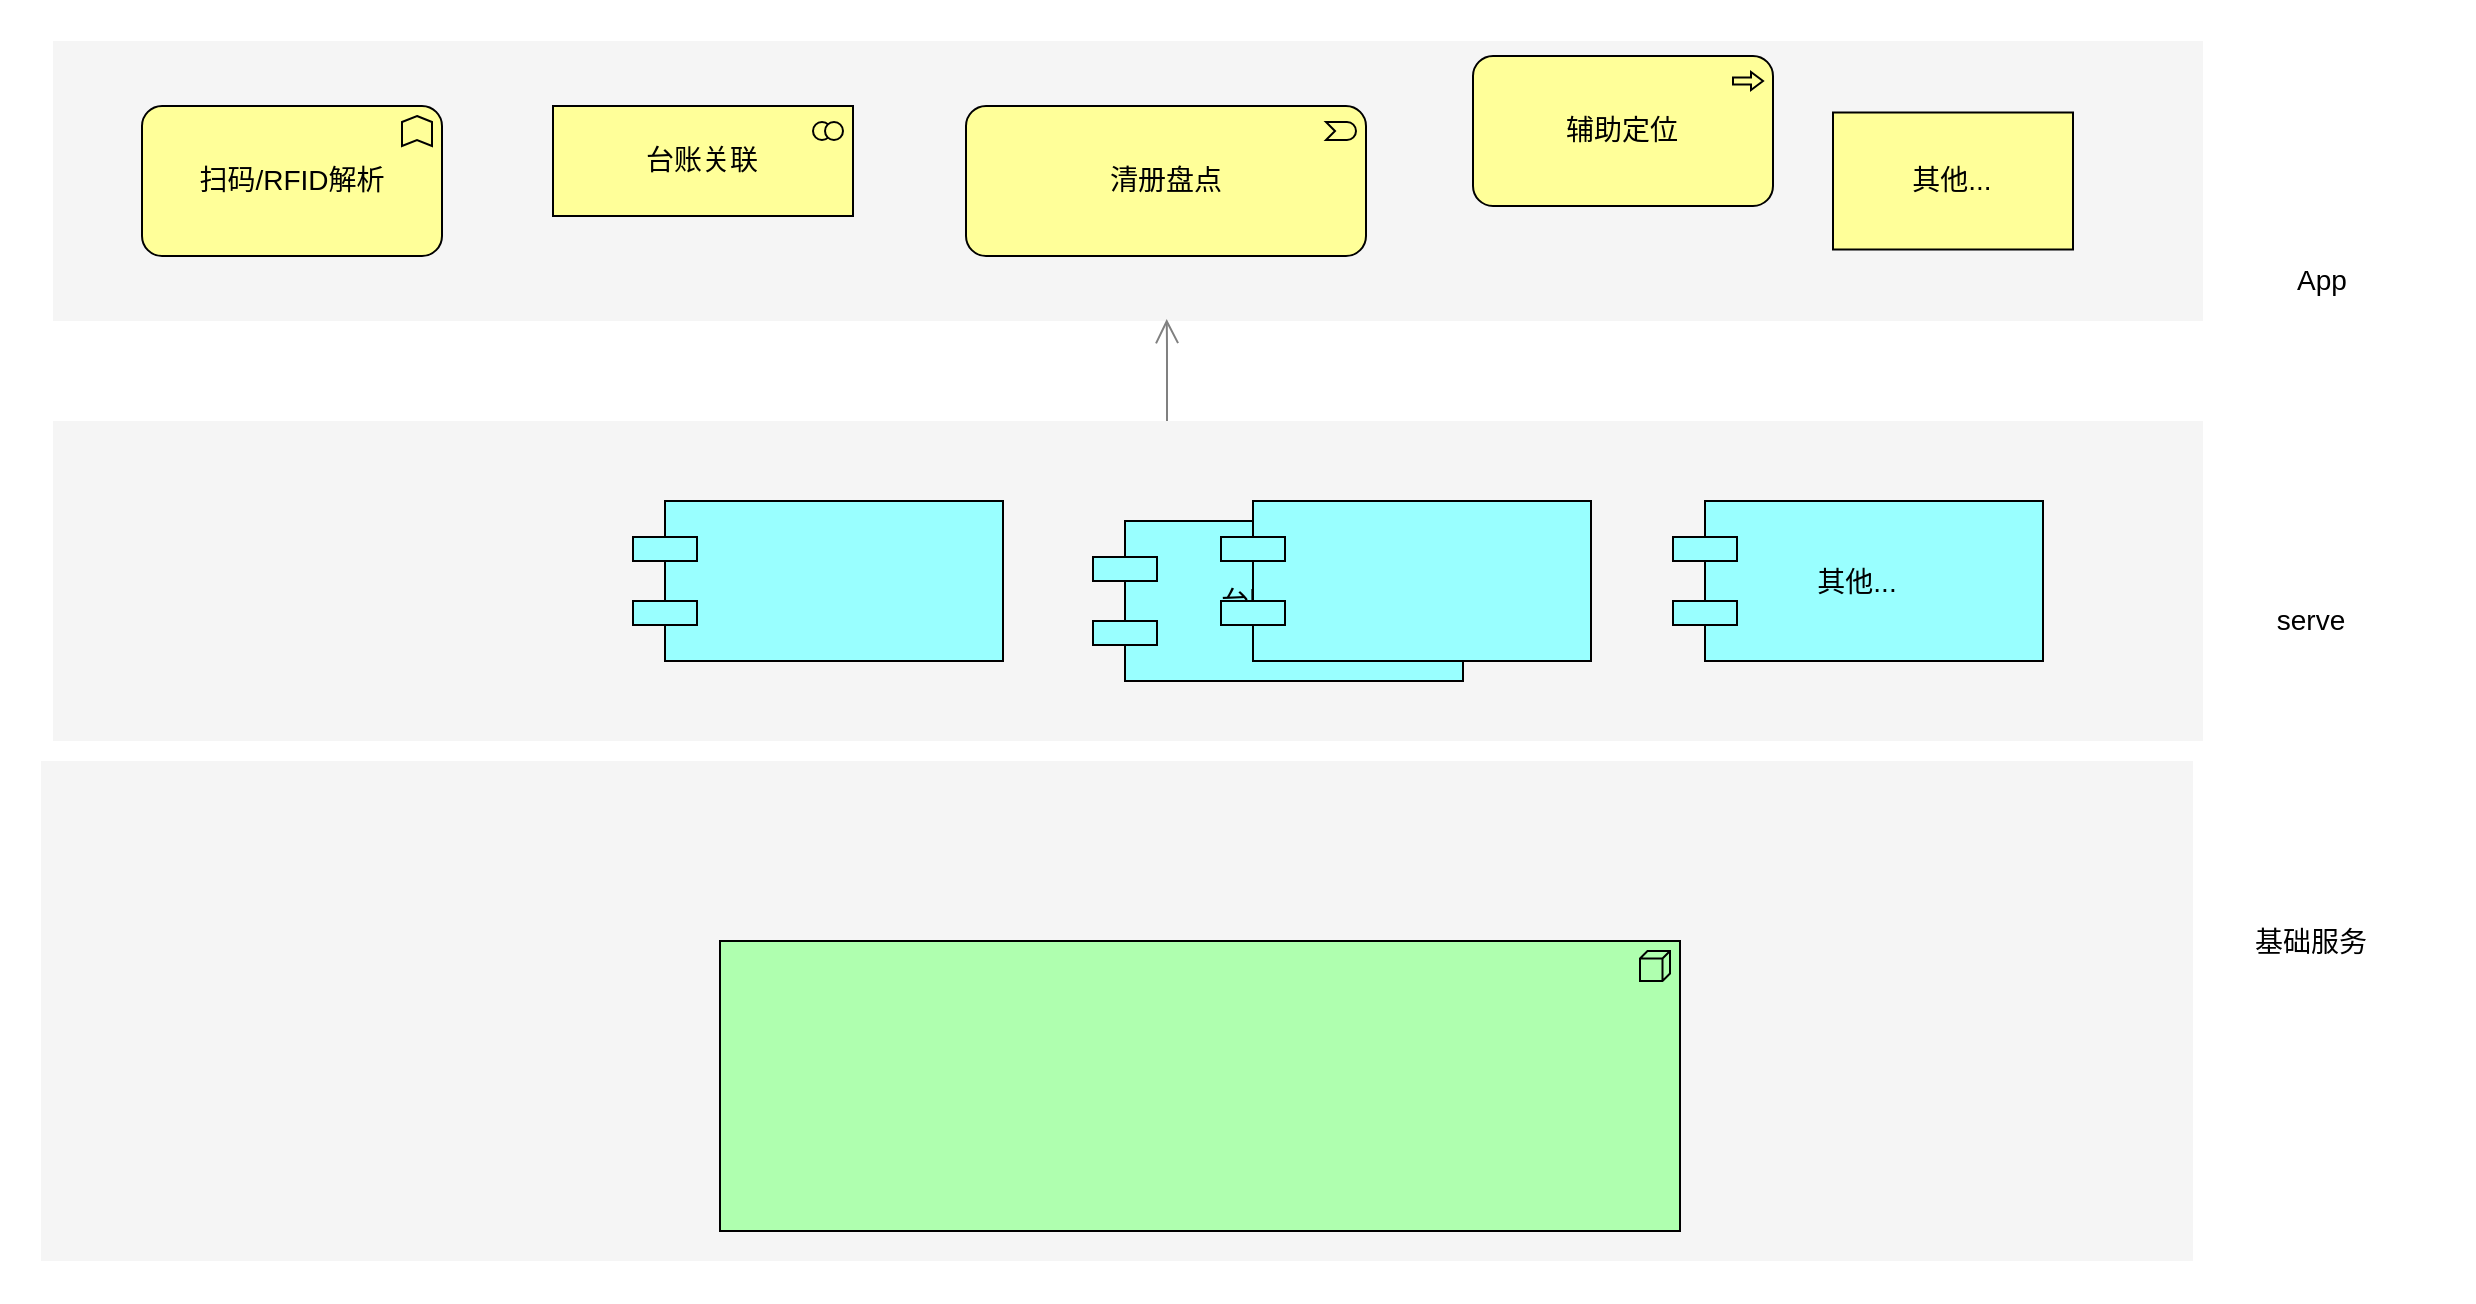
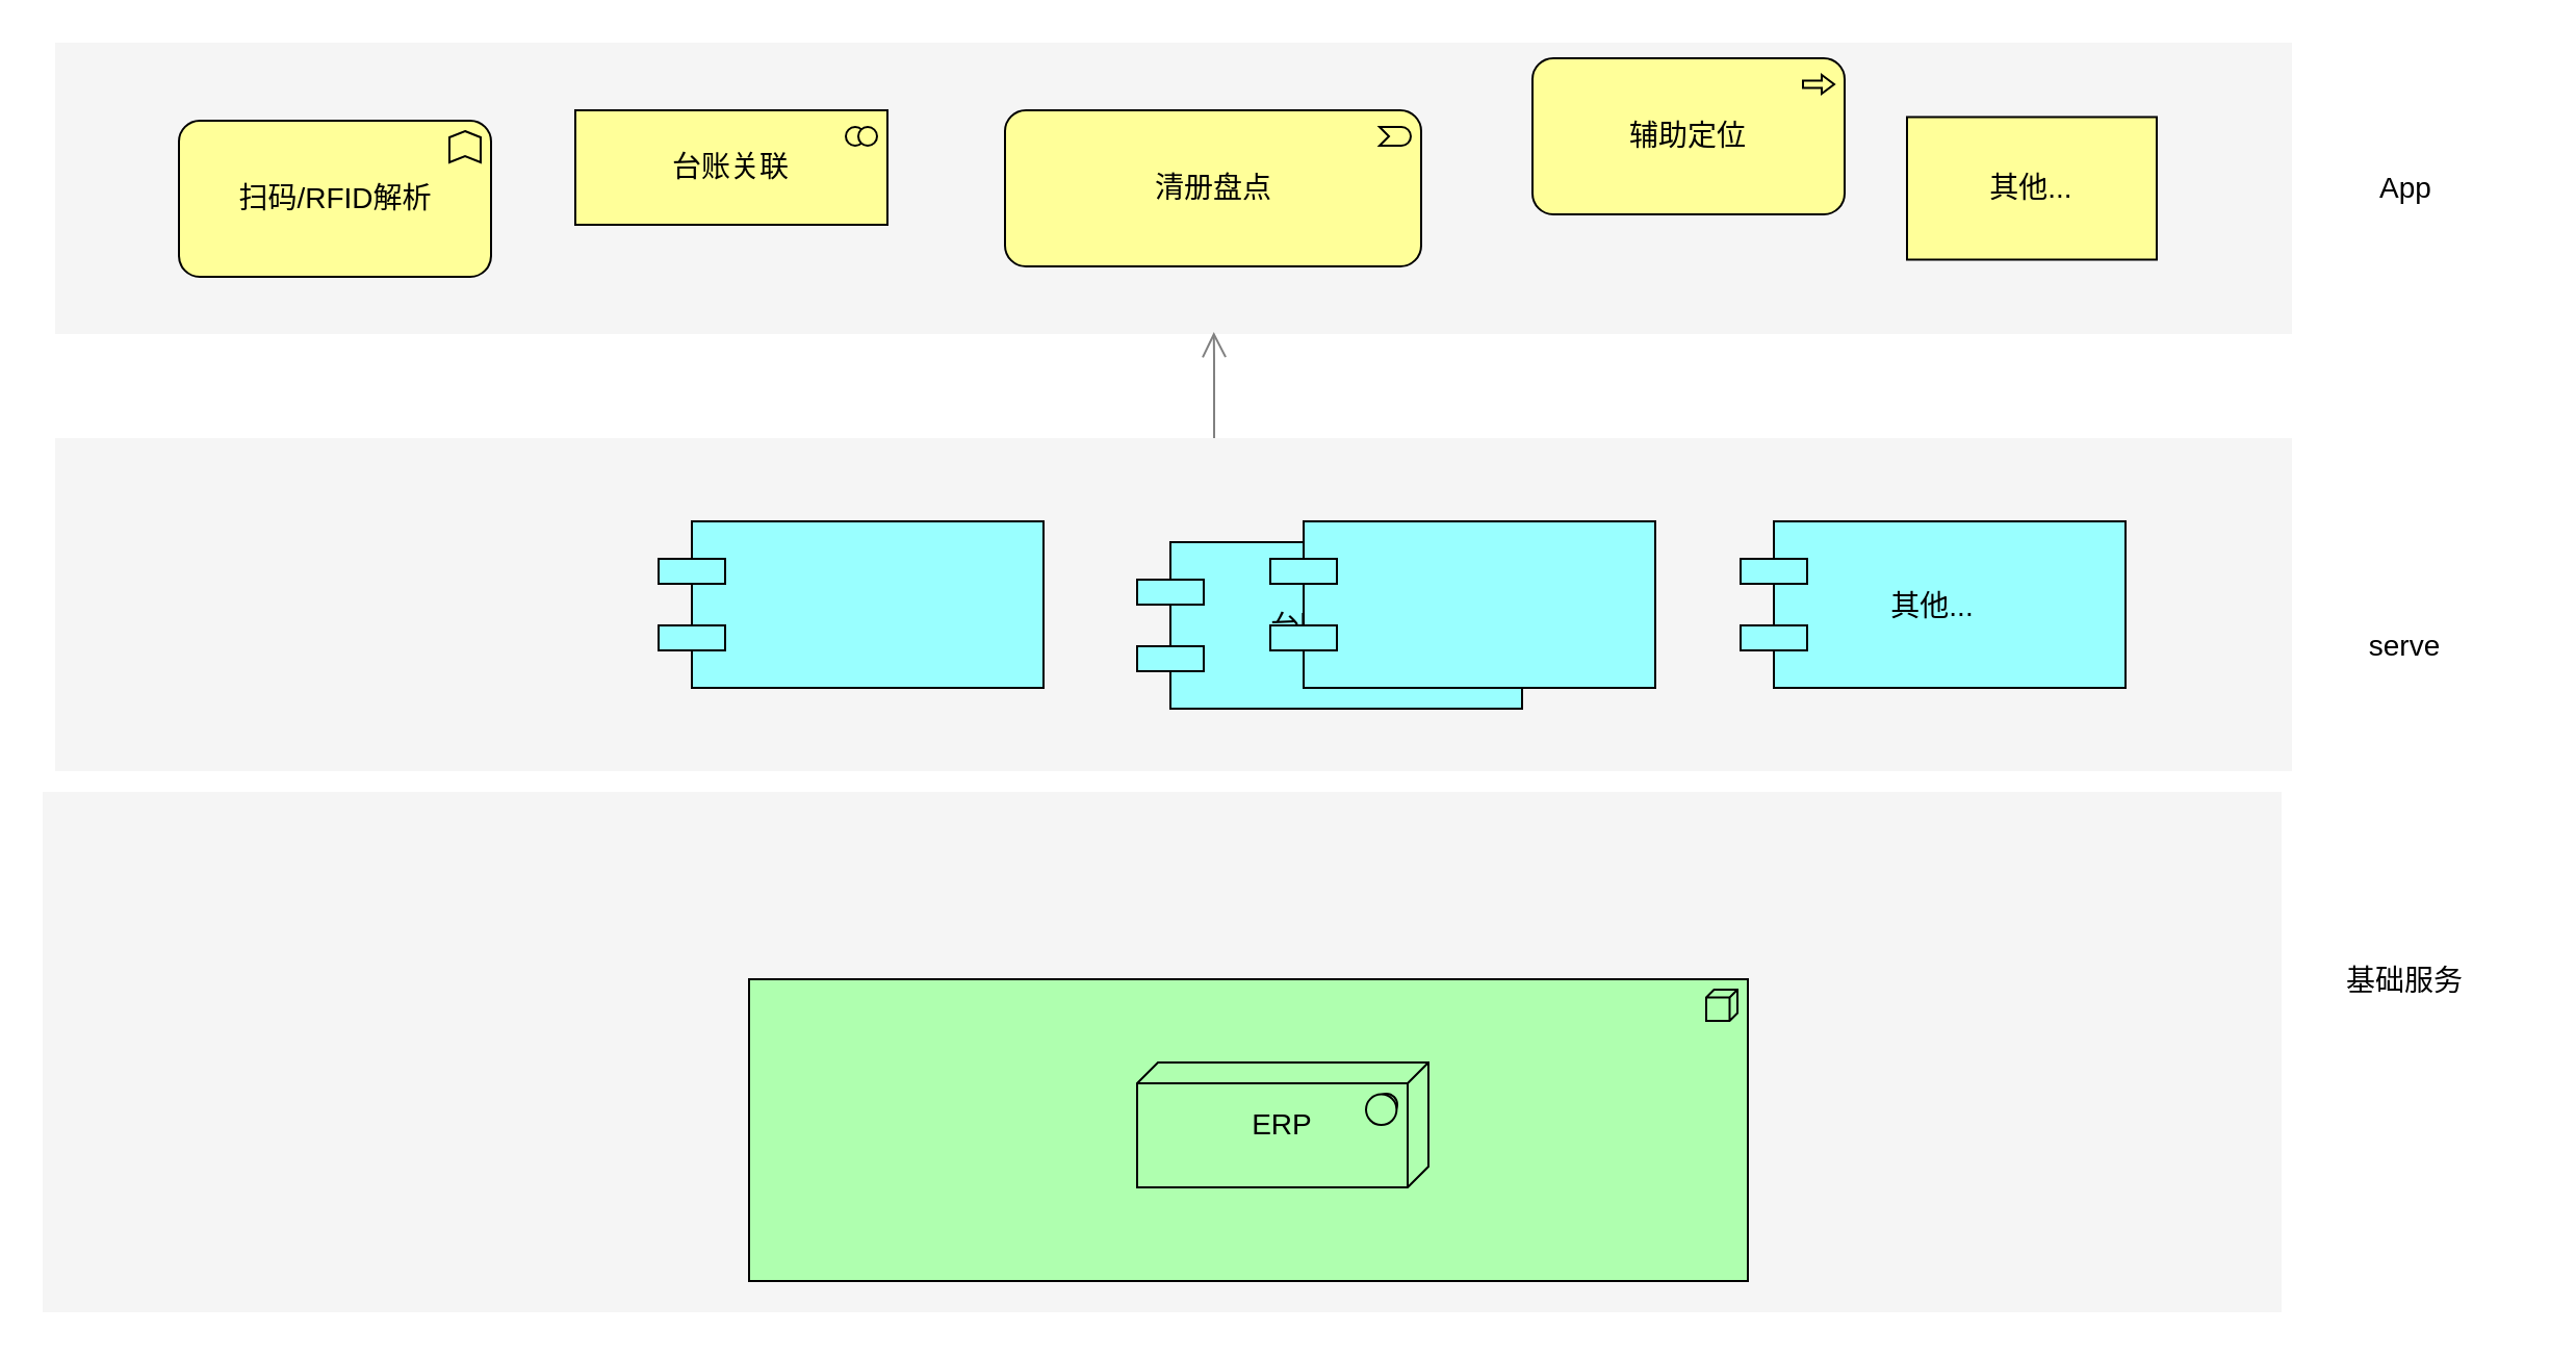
  <mxCell id="0" />
  <mxCell id="1" parent="0" />
  <mxCell id="2" value="" style="whiteSpace=wrap;html=1;strokeColor=none;strokeWidth=1;fillColor=#f5f5f5;fontSize=14;" parent="1" vertex="1"><mxGeometry x="20" y="380" width="1076" height="250" as="geometry" /></mxCell>
  <mxCell id="3" value="" style="whiteSpace=wrap;html=1;strokeColor=none;strokeWidth=1;fillColor=#f5f5f5;fontSize=14;" parent="1" vertex="1"><mxGeometry x="26" y="210" width="1075" height="160" as="geometry" /></mxCell>
  <mxCell id="4" value="" style="whiteSpace=wrap;html=1;strokeColor=none;strokeWidth=1;fillColor=#f5f5f5;fontSize=14;" parent="1" vertex="1"><mxGeometry x="26" y="20" width="1075" height="140" as="geometry" /></mxCell>
  <mxCell id="5" value="" style="html=1;whiteSpace=wrap;fillColor=#AFFFAF;shape=mxgraph.archimate3.application;appType=node;archiType=square;fontSize=14;verticalAlign=top;" parent="1" vertex="1"><mxGeometry x="359.5" y="470" width="480" height="145" as="geometry" /></mxCell>
+ <mxCell id="6" value="&lt;div&gt;ERP&lt;/div&gt;" style="html=1;whiteSpace=wrap;fillColor=#AFFFAF;shape=mxgraph.archimate3.tech;techType=sysSw;fontSize=14;" parent="1" vertex="1"><mxGeometry x="546" y="510" width="140" height="60" as="geometry" /></mxCell>
  <mxCell id="7" value="台账服务" style="shape=component;align=center;fillColor=#99ffff;gradientColor=none;fontSize=14;" parent="1" vertex="1"><mxGeometry x="546" y="260" width="185" height="80" as="geometry" /></mxCell>
  <mxCell id="8" value="" style="shape=component;align=center;fillColor=#99ffff;gradientColor=none;fontSize=14;" parent="1" vertex="1"><mxGeometry x="316" y="250" width="185" height="80" as="geometry" /></mxCell>
  <mxCell id="9" value="" style="shape=component;align=center;fillColor=#99ffff;gradientColor=none;fontSize=14;" parent="1" vertex="1"><mxGeometry x="610" y="250" width="185" height="80" as="geometry" /></mxCell>
  <mxCell id="10" value="其他..." style="shape=component;align=center;fillColor=#99ffff;gradientColor=none;fontSize=14;" parent="1" vertex="1"><mxGeometry x="836" y="250" width="185" height="80" as="geometry" /></mxCell>
- <mxCell id="11" value="扫码/RFID解析" style="html=1;whiteSpace=wrap;fillColor=#ffff99;shape=mxgraph.archimate3.application;appType=func;archiType=rounded;fontSize=14;" parent="1" vertex="1"><mxGeometry x="70.5" y="52.5" width="150" height="75" as="geometry" /></mxCell>
+ <mxCell id="11" value="扫码/RFID解析" style="html=1;whiteSpace=wrap;fillColor=#ffff99;shape=mxgraph.archimate3.application;appType=func;archiType=rounded;fontSize=14;" parent="1" vertex="1"><mxGeometry x="85.5" y="57.5" width="150" height="75" as="geometry" /></mxCell>
  <mxCell id="12" value="台账关联" style="html=1;whiteSpace=wrap;fillColor=#ffff99;shape=mxgraph.archimate3.application;appType=collab;archiType=square;fontSize=14;" parent="1" vertex="1"><mxGeometry x="276" y="52.5" width="150" height="55" as="geometry" /></mxCell>
  <mxCell id="13" value="清册盘点" style="html=1;whiteSpace=wrap;fillColor=#ffff99;shape=mxgraph.archimate3.application;appType=event;archiType=rounded;fontSize=14;" parent="1" vertex="1"><mxGeometry x="482.5" y="52.5" width="200" height="75" as="geometry" /></mxCell>
  <mxCell id="14" value="辅助定位" style="html=1;whiteSpace=wrap;fillColor=#ffff99;shape=mxgraph.archimate3.application;appType=proc;archiType=rounded;fontSize=14;" parent="1" vertex="1"><mxGeometry x="736" y="27.5" width="150" height="75" as="geometry" /></mxCell>
  <mxCell id="15" value="基础服务" style="text;html=1;strokeColor=none;fillColor=none;align=center;verticalAlign=middle;whiteSpace=wrap;fontSize=14;" parent="1" vertex="1"><mxGeometry x="1095" y="461" width="121" height="20" as="geometry" /></mxCell>
  <mxCell id="16" value="serve" style="text;html=1;strokeColor=none;fillColor=none;align=center;verticalAlign=middle;whiteSpace=wrap;fontSize=14;" parent="1" vertex="1"><mxGeometry x="1095" y="300" width="121" height="20" as="geometry" /></mxCell>
- <mxCell id="17" value="App" style="text;html=1;strokeColor=none;fillColor=none;align=center;verticalAlign=middle;whiteSpace=wrap;fontSize=14;" parent="1" vertex="1"><mxGeometry x="1121" y="130" width="80" height="20" as="geometry" /></mxCell>
+ <mxCell id="17" value="App" style="text;html=1;strokeColor=none;fillColor=none;align=center;verticalAlign=middle;whiteSpace=wrap;fontSize=14;" parent="1" vertex="1"><mxGeometry x="1116" y="80" width="80" height="20" as="geometry" /></mxCell>
  <mxCell id="18" value="其他..." style="whiteSpace=wrap;html=1;fontSize=14;fillColor=#ffff99;" vertex="1" parent="1"><mxGeometry x="916" y="55.75" width="120" height="68.5" as="geometry" /></mxCell>
  <mxCell id="19" style="edgeStyle=elbowEdgeStyle;rounded=1;elbow=vertical;html=1;startSize=10;endArrow=open;endFill=0;endSize=10;jettySize=auto;orthogonalLoop=1;strokeColor=#808080;fontSize=14;entryX=0.518;entryY=0.993;entryDx=0;entryDy=0;entryPerimeter=0;" edge="1" parent="1" target="4"><mxGeometry relative="1" as="geometry"><Array as="points"><mxPoint x="546" y="170" /><mxPoint x="526" y="190" /><mxPoint x="586" y="210" /></Array><mxPoint x="583" y="210" as="sourcePoint" /><mxPoint x="897.5" y="310" as="targetPoint" /></mxGeometry></mxCell>
